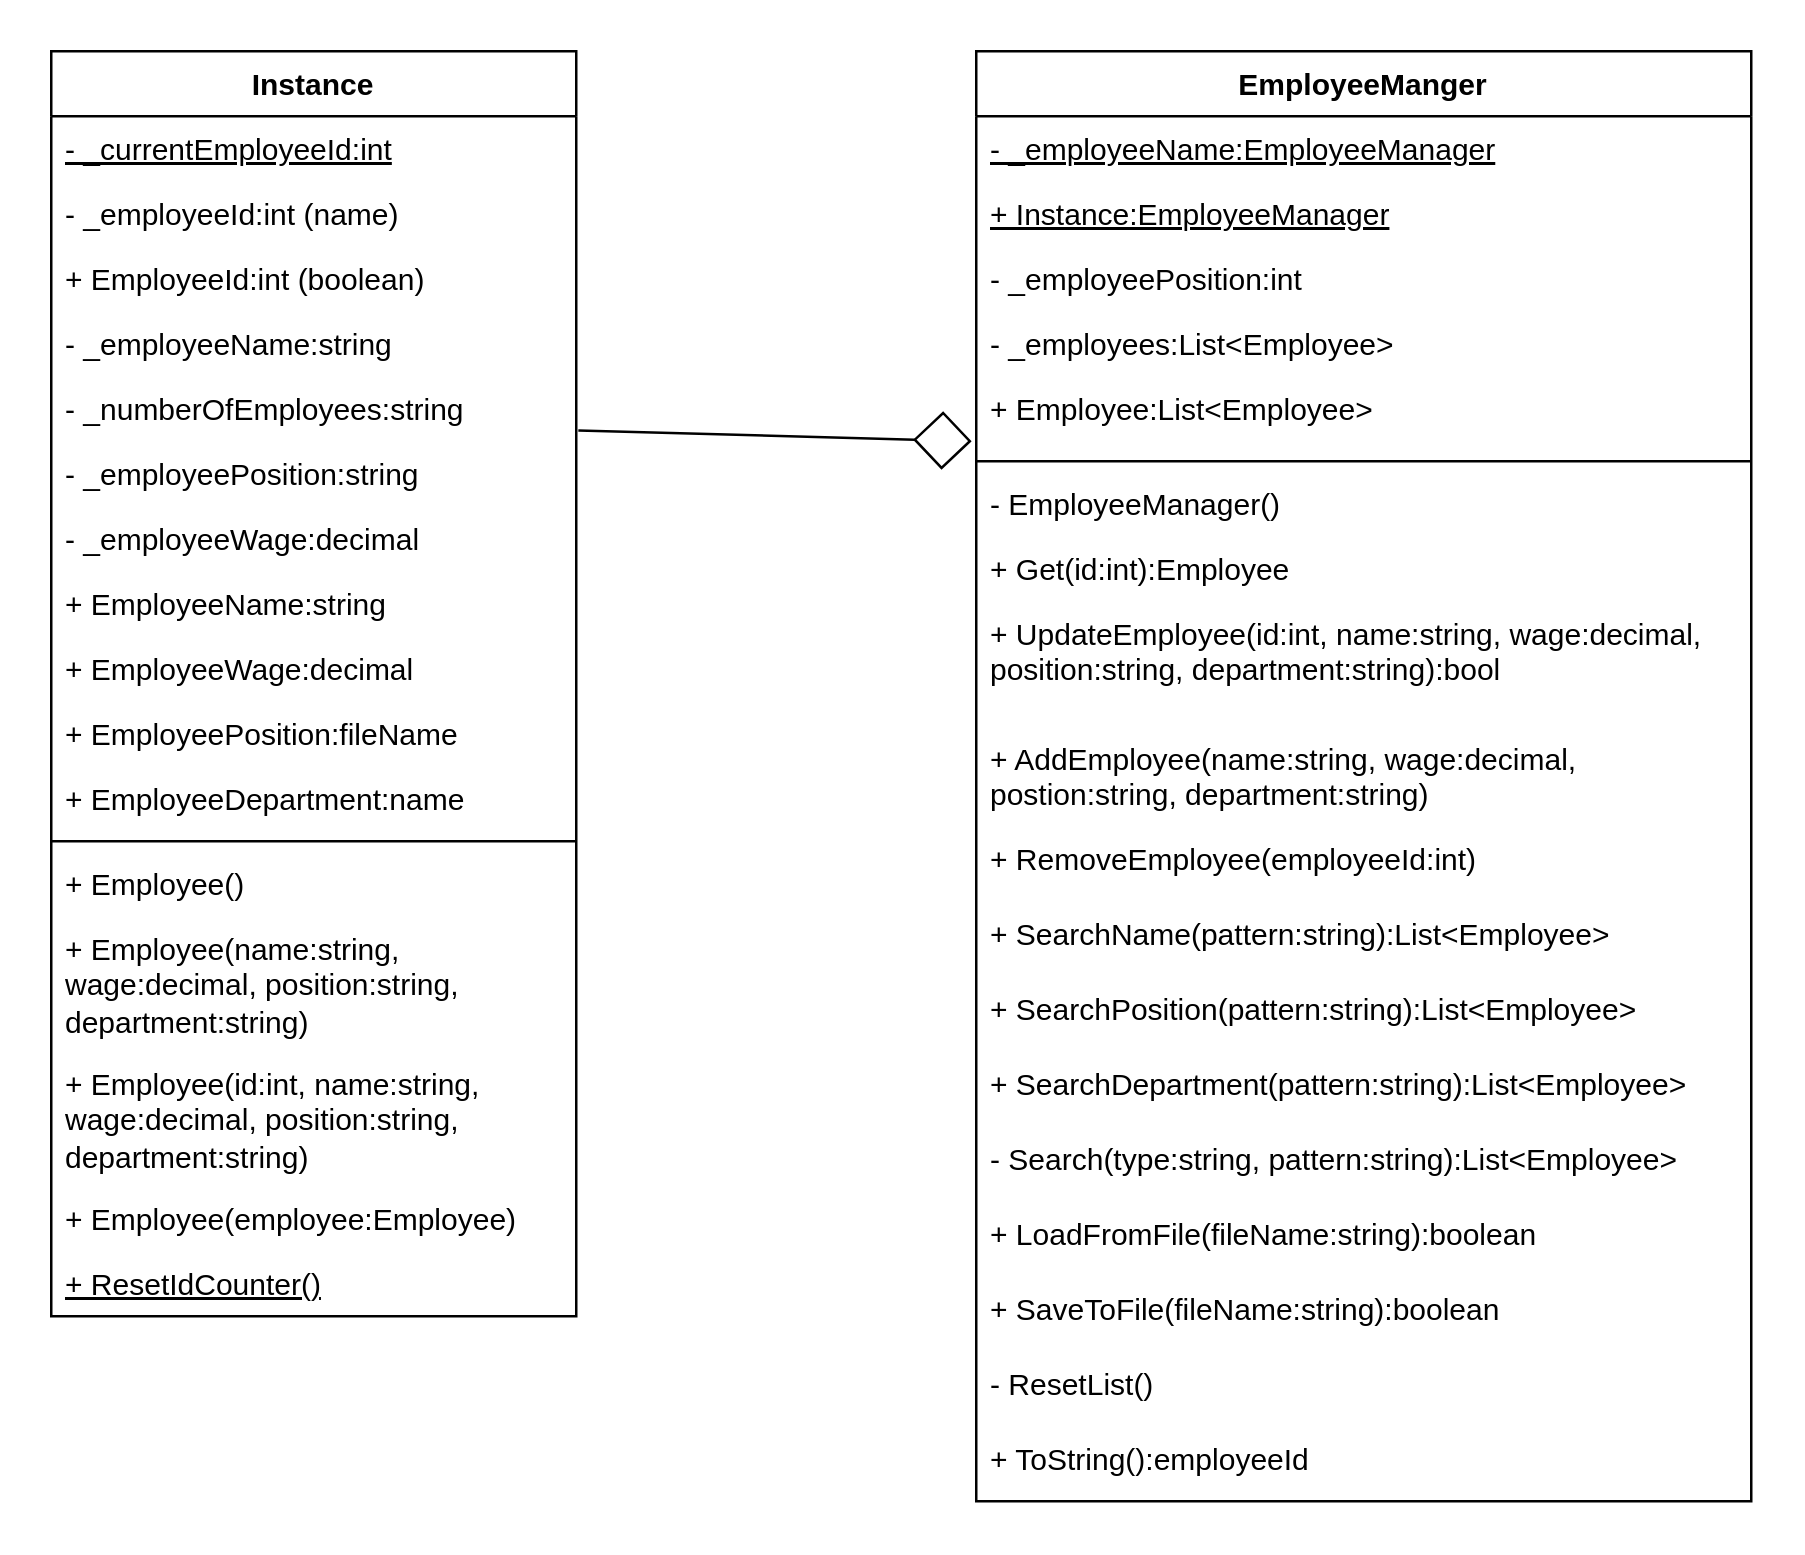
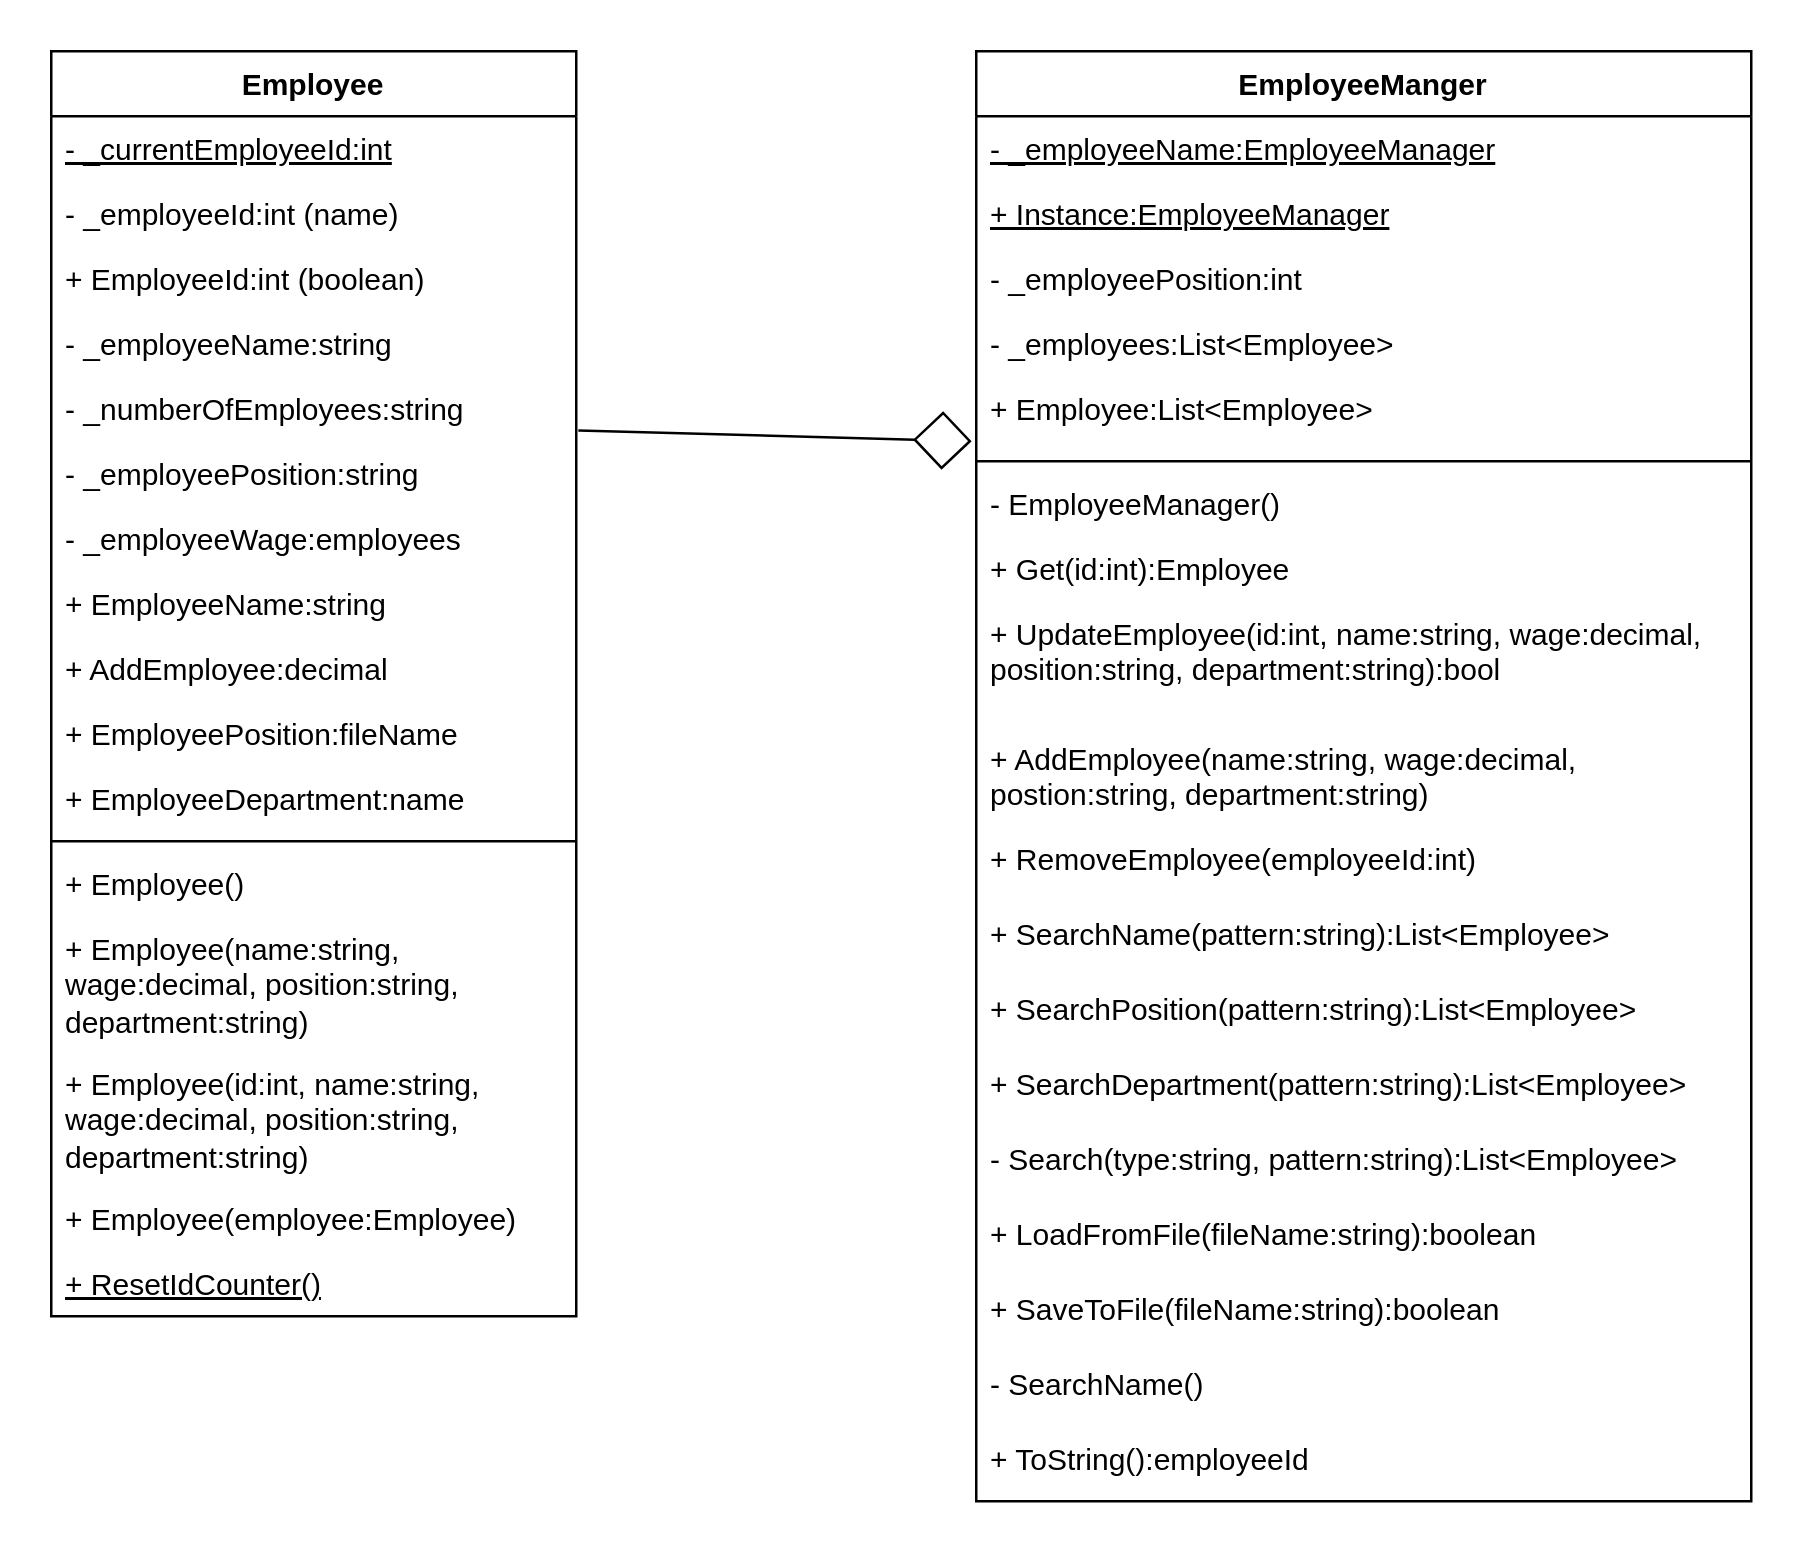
  <mxCell id="0" />
  <mxCell id="1" parent="0" />
  <mxCell id="2" style="edgeStyle=none;rounded=0;orthogonalLoop=1;jettySize=auto;html=1;endArrow=diamond;endFill=0;strokeWidth=1;fontSize=16;jumpSize=2;endSize=21;exitX=1.004;exitY=0.833;exitDx=0;exitDy=0;entryX=-0.006;entryY=0.867;entryDx=0;entryDy=0;exitPerimeter=0;entryPerimeter=0;" parent="1" source="8" target="26" edge="1"><mxGeometry relative="1" as="geometry"><mxPoint x="377" y="132" as="sourcePoint" /><mxPoint x="350" y="80" as="targetPoint" /></mxGeometry></mxCell>
- <mxCell id="3" value="Instance" style="swimlane;fontStyle=1;align=center;verticalAlign=top;childLayout=stackLayout;horizontal=1;startSize=26;horizontalStack=0;resizeParent=1;resizeParentMax=0;resizeLast=0;collapsible=1;marginBottom=0;" parent="1" vertex="1"><mxGeometry x="20" y="20" width="210" height="506" as="geometry"><mxRectangle x="330" y="170" width="90" height="26" as="alternateBounds" /></mxGeometry></mxCell>
+ <mxCell id="3" value="Employee" style="swimlane;fontStyle=1;align=center;verticalAlign=top;childLayout=stackLayout;horizontal=1;startSize=26;horizontalStack=0;resizeParent=1;resizeParentMax=0;resizeLast=0;collapsible=1;marginBottom=0;" parent="1" vertex="1"><mxGeometry x="20" y="20" width="210" height="506" as="geometry"><mxRectangle x="330" y="170" width="90" height="26" as="alternateBounds" /></mxGeometry></mxCell>
  <mxCell id="4" value="- _currentEmployeeId:int" style="text;strokeColor=none;fillColor=none;align=left;verticalAlign=top;spacingLeft=4;spacingRight=4;overflow=hidden;rotatable=0;points=[[0,0.5],[1,0.5]];portConstraint=eastwest;fontStyle=4" parent="3" vertex="1"><mxGeometry y="26" width="210" height="26" as="geometry" /></mxCell>
  <mxCell id="5" value="- _employeeId:int (name)" style="text;strokeColor=none;fillColor=none;align=left;verticalAlign=top;spacingLeft=4;spacingRight=4;overflow=hidden;rotatable=0;points=[[0,0.5],[1,0.5]];portConstraint=eastwest;" parent="3" vertex="1"><mxGeometry y="52" width="210" height="26" as="geometry" /></mxCell>
  <mxCell id="6" value="+ EmployeeId:int (boolean)" style="text;strokeColor=none;fillColor=none;align=left;verticalAlign=top;spacingLeft=4;spacingRight=4;overflow=hidden;rotatable=0;points=[[0,0.5],[1,0.5]];portConstraint=eastwest;" parent="3" vertex="1"><mxGeometry y="78" width="210" height="26" as="geometry" /></mxCell>
  <mxCell id="7" value="- _employeeName:string" style="text;strokeColor=none;fillColor=none;align=left;verticalAlign=top;spacingLeft=4;spacingRight=4;overflow=hidden;rotatable=0;points=[[0,0.5],[1,0.5]];portConstraint=eastwest;" parent="3" vertex="1"><mxGeometry y="104" width="210" height="26" as="geometry" /></mxCell>
  <mxCell id="8" value="- _numberOfEmployees:string" style="text;strokeColor=none;fillColor=none;align=left;verticalAlign=top;spacingLeft=4;spacingRight=4;overflow=hidden;rotatable=0;points=[[0,0.5],[1,0.5]];portConstraint=eastwest;" parent="3" vertex="1"><mxGeometry y="130" width="210" height="26" as="geometry" /></mxCell>
  <mxCell id="9" value="- _employeePosition:string" style="text;strokeColor=none;fillColor=none;align=left;verticalAlign=top;spacingLeft=4;spacingRight=4;overflow=hidden;rotatable=0;points=[[0,0.5],[1,0.5]];portConstraint=eastwest;" parent="3" vertex="1"><mxGeometry y="156" width="210" height="26" as="geometry" /></mxCell>
- <mxCell id="10" value="- _employeeWage:decimal" style="text;strokeColor=none;fillColor=none;align=left;verticalAlign=top;spacingLeft=4;spacingRight=4;overflow=hidden;rotatable=0;points=[[0,0.5],[1,0.5]];portConstraint=eastwest;" parent="3" vertex="1"><mxGeometry y="182" width="210" height="26" as="geometry" /></mxCell>
+ <mxCell id="10" value="- _employeeWage:employees" style="text;strokeColor=none;fillColor=none;align=left;verticalAlign=top;spacingLeft=4;spacingRight=4;overflow=hidden;rotatable=0;points=[[0,0.5],[1,0.5]];portConstraint=eastwest;" parent="3" vertex="1"><mxGeometry y="182" width="210" height="26" as="geometry" /></mxCell>
  <mxCell id="11" value="+ EmployeeName:string" style="text;strokeColor=none;fillColor=none;align=left;verticalAlign=top;spacingLeft=4;spacingRight=4;overflow=hidden;rotatable=0;points=[[0,0.5],[1,0.5]];portConstraint=eastwest;" parent="3" vertex="1"><mxGeometry y="208" width="210" height="26" as="geometry" /></mxCell>
- <mxCell id="12" value="+ EmployeeWage:decimal" style="text;strokeColor=none;fillColor=none;align=left;verticalAlign=top;spacingLeft=4;spacingRight=4;overflow=hidden;rotatable=0;points=[[0,0.5],[1,0.5]];portConstraint=eastwest;" parent="3" vertex="1"><mxGeometry y="234" width="210" height="26" as="geometry" /></mxCell>
+ <mxCell id="12" value="+ AddEmployee:decimal" style="text;strokeColor=none;fillColor=none;align=left;verticalAlign=top;spacingLeft=4;spacingRight=4;overflow=hidden;rotatable=0;points=[[0,0.5],[1,0.5]];portConstraint=eastwest;" parent="3" vertex="1"><mxGeometry y="234" width="210" height="26" as="geometry" /></mxCell>
  <mxCell id="13" value="+ EmployeePosition:fileName" style="text;strokeColor=none;fillColor=none;align=left;verticalAlign=top;spacingLeft=4;spacingRight=4;overflow=hidden;rotatable=0;points=[[0,0.5],[1,0.5]];portConstraint=eastwest;" parent="3" vertex="1"><mxGeometry y="260" width="210" height="26" as="geometry" /></mxCell>
  <mxCell id="14" value="+ EmployeeDepartment:name" style="text;strokeColor=none;fillColor=none;align=left;verticalAlign=top;spacingLeft=4;spacingRight=4;overflow=hidden;rotatable=0;points=[[0,0.5],[1,0.5]];portConstraint=eastwest;" parent="3" vertex="1"><mxGeometry y="286" width="210" height="26" as="geometry" /></mxCell>
  <mxCell id="15" value="" style="line;strokeWidth=1;fillColor=none;align=left;verticalAlign=middle;spacingTop=-1;spacingLeft=3;spacingRight=3;rotatable=0;labelPosition=right;points=[];portConstraint=eastwest;" parent="3" vertex="1"><mxGeometry y="312" width="210" height="8" as="geometry" /></mxCell>
  <mxCell id="16" value="+ Employee()" style="text;strokeColor=none;fillColor=none;align=left;verticalAlign=top;spacingLeft=4;spacingRight=4;overflow=hidden;rotatable=0;points=[[0,0.5],[1,0.5]];portConstraint=eastwest;" parent="3" vertex="1"><mxGeometry y="320" width="210" height="26" as="geometry" /></mxCell>
  <mxCell id="17" value="+ Employee(name:string, wage:decimal, position:string, department:string)" style="text;strokeColor=none;fillColor=none;align=left;verticalAlign=top;spacingLeft=4;spacingRight=4;overflow=hidden;rotatable=0;points=[[0,0.5],[1,0.5]];portConstraint=eastwest;whiteSpace=wrap;" parent="3" vertex="1"><mxGeometry y="346" width="210" height="54" as="geometry" /></mxCell>
  <mxCell id="18" value="+ Employee(id:int, name:string, wage:decimal, position:string, department:string)" style="text;strokeColor=none;fillColor=none;align=left;verticalAlign=top;spacingLeft=4;spacingRight=4;overflow=hidden;rotatable=0;points=[[0,0.5],[1,0.5]];portConstraint=eastwest;whiteSpace=wrap;" vertex="1" parent="3"><mxGeometry y="400" width="210" height="54" as="geometry" /></mxCell>
  <mxCell id="19" value="+ Employee(employee:Employee)" style="text;strokeColor=none;fillColor=none;align=left;verticalAlign=top;spacingLeft=4;spacingRight=4;overflow=hidden;rotatable=0;points=[[0,0.5],[1,0.5]];portConstraint=eastwest;" parent="3" vertex="1"><mxGeometry y="454" width="210" height="26" as="geometry" /></mxCell>
  <mxCell id="20" value="+ ResetIdCounter()" style="text;strokeColor=none;fillColor=none;align=left;verticalAlign=top;spacingLeft=4;spacingRight=4;overflow=hidden;rotatable=0;points=[[0,0.5],[1,0.5]];portConstraint=eastwest;fontStyle=4" vertex="1" parent="3"><mxGeometry y="480" width="210" height="26" as="geometry" /></mxCell>
  <mxCell id="21" value="EmployeeManger" style="swimlane;fontStyle=1;align=center;verticalAlign=top;childLayout=stackLayout;horizontal=1;startSize=26;horizontalStack=0;resizeParent=1;resizeParentMax=0;resizeLast=0;collapsible=1;marginBottom=0;" parent="1" vertex="1"><mxGeometry x="390" y="20" width="310" height="580" as="geometry"><mxRectangle x="330" y="170" width="90" height="26" as="alternateBounds" /></mxGeometry></mxCell>
  <mxCell id="22" value="- _employeeName:EmployeeManager" style="text;strokeColor=none;fillColor=none;align=left;verticalAlign=top;spacingLeft=4;spacingRight=4;overflow=hidden;rotatable=0;points=[[0,0.5],[1,0.5]];portConstraint=eastwest;fontStyle=4" parent="21" vertex="1"><mxGeometry y="26" width="310" height="26" as="geometry" /></mxCell>
  <mxCell id="23" value="+ Instance:EmployeeManager" style="text;strokeColor=none;fillColor=none;align=left;verticalAlign=top;spacingLeft=4;spacingRight=4;overflow=hidden;rotatable=0;points=[[0,0.5],[1,0.5]];portConstraint=eastwest;fontStyle=4" parent="21" vertex="1"><mxGeometry y="52" width="310" height="26" as="geometry" /></mxCell>
  <mxCell id="24" value="- _employeePosition:int" style="text;strokeColor=none;fillColor=none;align=left;verticalAlign=top;spacingLeft=4;spacingRight=4;overflow=hidden;rotatable=0;points=[[0,0.5],[1,0.5]];portConstraint=eastwest;" parent="21" vertex="1"><mxGeometry y="78" width="310" height="26" as="geometry" /></mxCell>
  <mxCell id="25" value="- _employees:List&lt;Employee&gt;" style="text;strokeColor=none;fillColor=none;align=left;verticalAlign=top;spacingLeft=4;spacingRight=4;overflow=hidden;rotatable=0;points=[[0,0.5],[1,0.5]];portConstraint=eastwest;" parent="21" vertex="1"><mxGeometry y="104" width="310" height="26" as="geometry" /></mxCell>
  <mxCell id="26" value="+ Employee:List&lt;Employee&gt;" style="text;strokeColor=none;fillColor=none;align=left;verticalAlign=top;spacingLeft=4;spacingRight=4;overflow=hidden;rotatable=0;points=[[0,0.5],[1,0.5]];portConstraint=eastwest;" parent="21" vertex="1"><mxGeometry y="130" width="310" height="30" as="geometry" /></mxCell>
  <mxCell id="27" value="" style="line;strokeWidth=1;fillColor=none;align=left;verticalAlign=middle;spacingTop=-1;spacingLeft=3;spacingRight=3;rotatable=0;labelPosition=right;points=[];portConstraint=eastwest;" parent="21" vertex="1"><mxGeometry y="160" width="310" height="8" as="geometry" /></mxCell>
  <mxCell id="28" value="- EmployeeManager()" style="text;strokeColor=none;fillColor=none;align=left;verticalAlign=top;spacingLeft=4;spacingRight=4;overflow=hidden;rotatable=0;points=[[0,0.5],[1,0.5]];portConstraint=eastwest;" parent="21" vertex="1"><mxGeometry y="168" width="310" height="26" as="geometry" /></mxCell>
  <mxCell id="29" value="+ Get(id:int):Employee" style="text;strokeColor=none;fillColor=none;align=left;verticalAlign=top;spacingLeft=4;spacingRight=4;overflow=hidden;rotatable=0;points=[[0,0.5],[1,0.5]];portConstraint=eastwest;" parent="21" vertex="1"><mxGeometry y="194" width="310" height="26" as="geometry" /></mxCell>
  <mxCell id="30" value="+ UpdateEmployee(id:int, name:string, wage:decimal, position:string, department:string):bool" style="text;strokeColor=none;fillColor=none;align=left;verticalAlign=top;spacingLeft=4;spacingRight=4;overflow=hidden;rotatable=0;points=[[0,0.5],[1,0.5]];portConstraint=eastwest;whiteSpace=wrap;" parent="21" vertex="1"><mxGeometry y="220" width="310" height="50" as="geometry" /></mxCell>
  <mxCell id="31" value="+ AddEmployee(name:string, wage:decimal, postion:string, department:string)" style="text;strokeColor=none;fillColor=none;align=left;verticalAlign=top;spacingLeft=4;spacingRight=4;overflow=hidden;rotatable=0;points=[[0,0.5],[1,0.5]];portConstraint=eastwest;whiteSpace=wrap;" parent="21" vertex="1"><mxGeometry y="270" width="310" height="40" as="geometry" /></mxCell>
  <mxCell id="32" value="+ RemoveEmployee(employeeId:int)" style="text;strokeColor=none;fillColor=none;align=left;verticalAlign=top;spacingLeft=4;spacingRight=4;overflow=hidden;rotatable=0;points=[[0,0.5],[1,0.5]];portConstraint=eastwest;" parent="21" vertex="1"><mxGeometry y="310" width="310" height="30" as="geometry" /></mxCell>
  <mxCell id="33" value="+ SearchName(pattern:string):List&lt;Employee&gt;" style="text;strokeColor=none;fillColor=none;align=left;verticalAlign=top;spacingLeft=4;spacingRight=4;overflow=hidden;rotatable=0;points=[[0,0.5],[1,0.5]];portConstraint=eastwest;" parent="21" vertex="1"><mxGeometry y="340" width="310" height="30" as="geometry" /></mxCell>
  <mxCell id="34" value="+ SearchPosition(pattern:string):List&lt;Employee&gt;" style="text;strokeColor=none;fillColor=none;align=left;verticalAlign=top;spacingLeft=4;spacingRight=4;overflow=hidden;rotatable=0;points=[[0,0.5],[1,0.5]];portConstraint=eastwest;" parent="21" vertex="1"><mxGeometry y="370" width="310" height="30" as="geometry" /></mxCell>
  <mxCell id="35" value="+ SearchDepartment(pattern:string):List&lt;Employee&gt;" style="text;strokeColor=none;fillColor=none;align=left;verticalAlign=top;spacingLeft=4;spacingRight=4;overflow=hidden;rotatable=0;points=[[0,0.5],[1,0.5]];portConstraint=eastwest;" parent="21" vertex="1"><mxGeometry y="400" width="310" height="30" as="geometry" /></mxCell>
  <mxCell id="36" value="- Search(type:string, pattern:string):List&lt;Employee&gt;" style="text;strokeColor=none;fillColor=none;align=left;verticalAlign=top;spacingLeft=4;spacingRight=4;overflow=hidden;rotatable=0;points=[[0,0.5],[1,0.5]];portConstraint=eastwest;" parent="21" vertex="1"><mxGeometry y="430" width="310" height="30" as="geometry" /></mxCell>
  <mxCell id="37" value="+ LoadFromFile(fileName:string):boolean" style="text;strokeColor=none;fillColor=none;align=left;verticalAlign=top;spacingLeft=4;spacingRight=4;overflow=hidden;rotatable=0;points=[[0,0.5],[1,0.5]];portConstraint=eastwest;" vertex="1" parent="21"><mxGeometry y="460" width="310" height="30" as="geometry" /></mxCell>
  <mxCell id="38" value="+ SaveToFile(fileName:string):boolean" style="text;strokeColor=none;fillColor=none;align=left;verticalAlign=top;spacingLeft=4;spacingRight=4;overflow=hidden;rotatable=0;points=[[0,0.5],[1,0.5]];portConstraint=eastwest;" vertex="1" parent="21"><mxGeometry y="490" width="310" height="30" as="geometry" /></mxCell>
- <mxCell id="39" value="- ResetList()" style="text;strokeColor=none;fillColor=none;align=left;verticalAlign=top;spacingLeft=4;spacingRight=4;overflow=hidden;rotatable=0;points=[[0,0.5],[1,0.5]];portConstraint=eastwest;" vertex="1" parent="21"><mxGeometry y="520" width="310" height="30" as="geometry" /></mxCell>
+ <mxCell id="39" value="- SearchName()" style="text;strokeColor=none;fillColor=none;align=left;verticalAlign=top;spacingLeft=4;spacingRight=4;overflow=hidden;rotatable=0;points=[[0,0.5],[1,0.5]];portConstraint=eastwest;" vertex="1" parent="21"><mxGeometry y="520" width="310" height="30" as="geometry" /></mxCell>
  <mxCell id="40" value="+ ToString():employeeId" style="text;strokeColor=none;fillColor=none;align=left;verticalAlign=top;spacingLeft=4;spacingRight=4;overflow=hidden;rotatable=0;points=[[0,0.5],[1,0.5]];portConstraint=eastwest;" parent="21" vertex="1"><mxGeometry y="550" width="310" height="30" as="geometry" /></mxCell>
